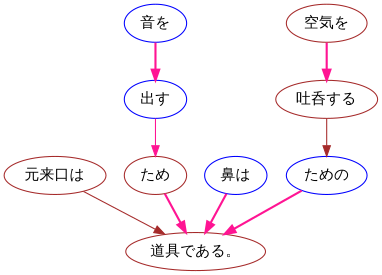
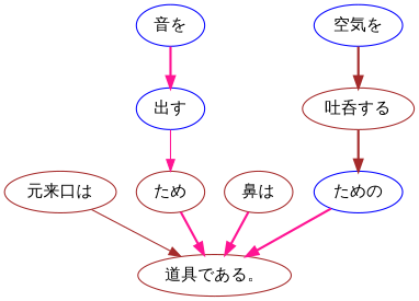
  digraph {
    fontname=Nunito
    node [color=brown fontname=Nunito]
    edge [color=deeppink fontname=Nunito style=bold]
    n1 [label="元来口は"]
    n2 [label="道具である。"]
    n3 [color=blue label="音を"]
    n4 [color=blue label="出す"]
    n5 [label="ため"]
-   n6 [color=blue label="鼻は"]
-   n7 [label="空気を"]
+   n6 [label="鼻は"]
+   n7 [color=blue label="空気を"]
    n8 [label="吐呑する"]
    n9 [color=blue label="ための"]
    n1 -> n2 [color=brown style=solid]
    n3 -> n4
    n4 -> n5 [style=solid]
    n5 -> n2
    n6 -> n2
-   n7 -> n8
-   n8 -> n9 [color=brown style=solid]
+   n7 -> n8 [color=brown]
+   n8 -> n9 [color=brown]
    n9 -> n2
  }
